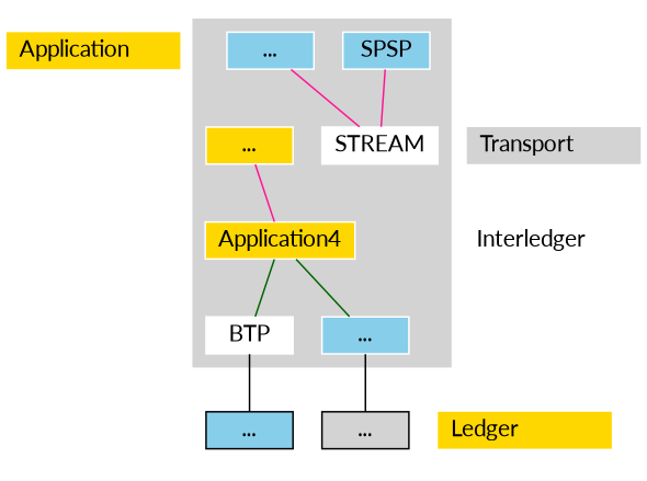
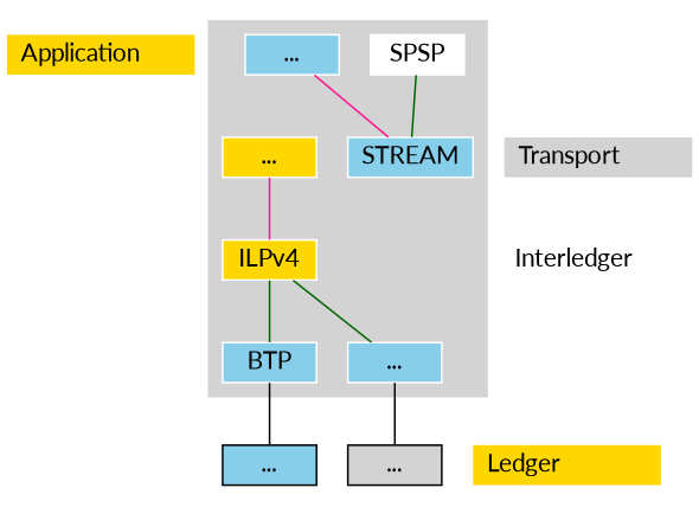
  graph {
    fontname=Lato
    newrank=true
    node [fillcolor=gold fontname=Lato shape=box style=filled color=white]
    edge [color=deeppink fontname=Lato]
    n1 [height=.1 label="Application\l" shape=plaintext width=1.5 color=""]
-   n2 [fillcolor=skyblue height=.1 label=SPSP]
+   n2 [fillcolor=white height=.1 label=SPSP]
    n3 [fillcolor=skyblue height=.1 label="..."]
    n4 [fillcolor=lightgrey height=.1 label="Transport\l" shape=plaintext width=1.5 color=""]
-   n5 [fillcolor=white height=.1 label=STREAM]
+   n5 [fillcolor=skyblue height=.1 label=STREAM]
    n6 [height=.1 label="..."]
    n7 [fillcolor=white height=.1 label="Interledger\l" shape=plaintext width=1.5 color=""]
-   n8 [height=.1 label=Application4]
-   n9 [fillcolor=white height=.1 label=BTP]
+   n8 [height=.1 label=ILPv4]
+   n9 [fillcolor=skyblue height=.1 label=BTP]
    n10 [fillcolor=skyblue height=.1 label="..."]
    n11 [height=.1 label="Ledger\l" shape=plaintext width=1.5 color=""]
    n12 [fillcolor=skyblue height=.1 label="..." color=""]
    n13 [fillcolor=lightgrey height=.1 label="..." color=""]
    subgraph sub_1 {
      rank=same
      n1
      n2
      n3
    }
    subgraph sub_2 {
      rank=same
      n4
      n5
      n6
    }
    subgraph sub_3 {
      rank=same
      n7
      n8
    }
    subgraph sub_4 {
      rank=same
      n9
      n10
    }
    subgraph sub_5 {
      rank=same
      n11
      n12
      n13
    }
    subgraph cluster_6 {
      color=lightgrey
      style=filled
      n2
      n3
      n5
      n6
      n8
      n9
      n10
    }
    subgraph cluster_7 {
      color=white
      style=filled
      n12
      n13
    }
-   n2 -- n5
+   n2 -- n5 [color=darkgreen]
    n3 -- n5
    n6 -- n8
    n8 -- n9 [color=darkgreen]
    n8 -- n10 [color=darkgreen]
    n9 -- n12 [color=black]
    n10 -- n13 [color=black]
  }
